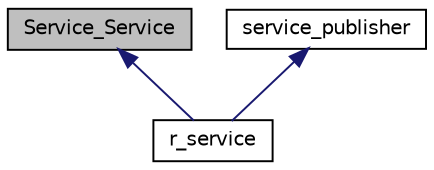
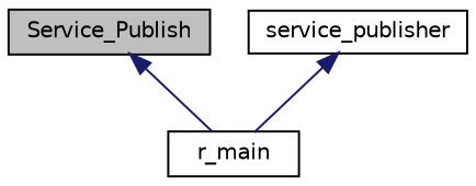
  digraph {
    rankdir=TB
    node [color=black fillcolor=white fontname=Helvetica fontsize=10 shape=record style=filled]
    edge [color=midnightblue dir=back fontname=Helvetica fontsize=10 labelfontname=Helvetica labelfontsize=10 style=solid]
-   n1 [fillcolor=grey75 fontcolor=black height=0.2 label=Service_Service width=0.4]
-   n2 [height=0.2 label=r_service width=0.4]
+   n1 [fillcolor=grey75 fontcolor=black height=0.2 label=Service_Publish width=0.4]
+   n2 [height=0.2 label=r_main width=0.4]
    n3 [height=0.2 label=service_publisher width=0.4]
    n1 -> n2
    n3 -> n2
  }
